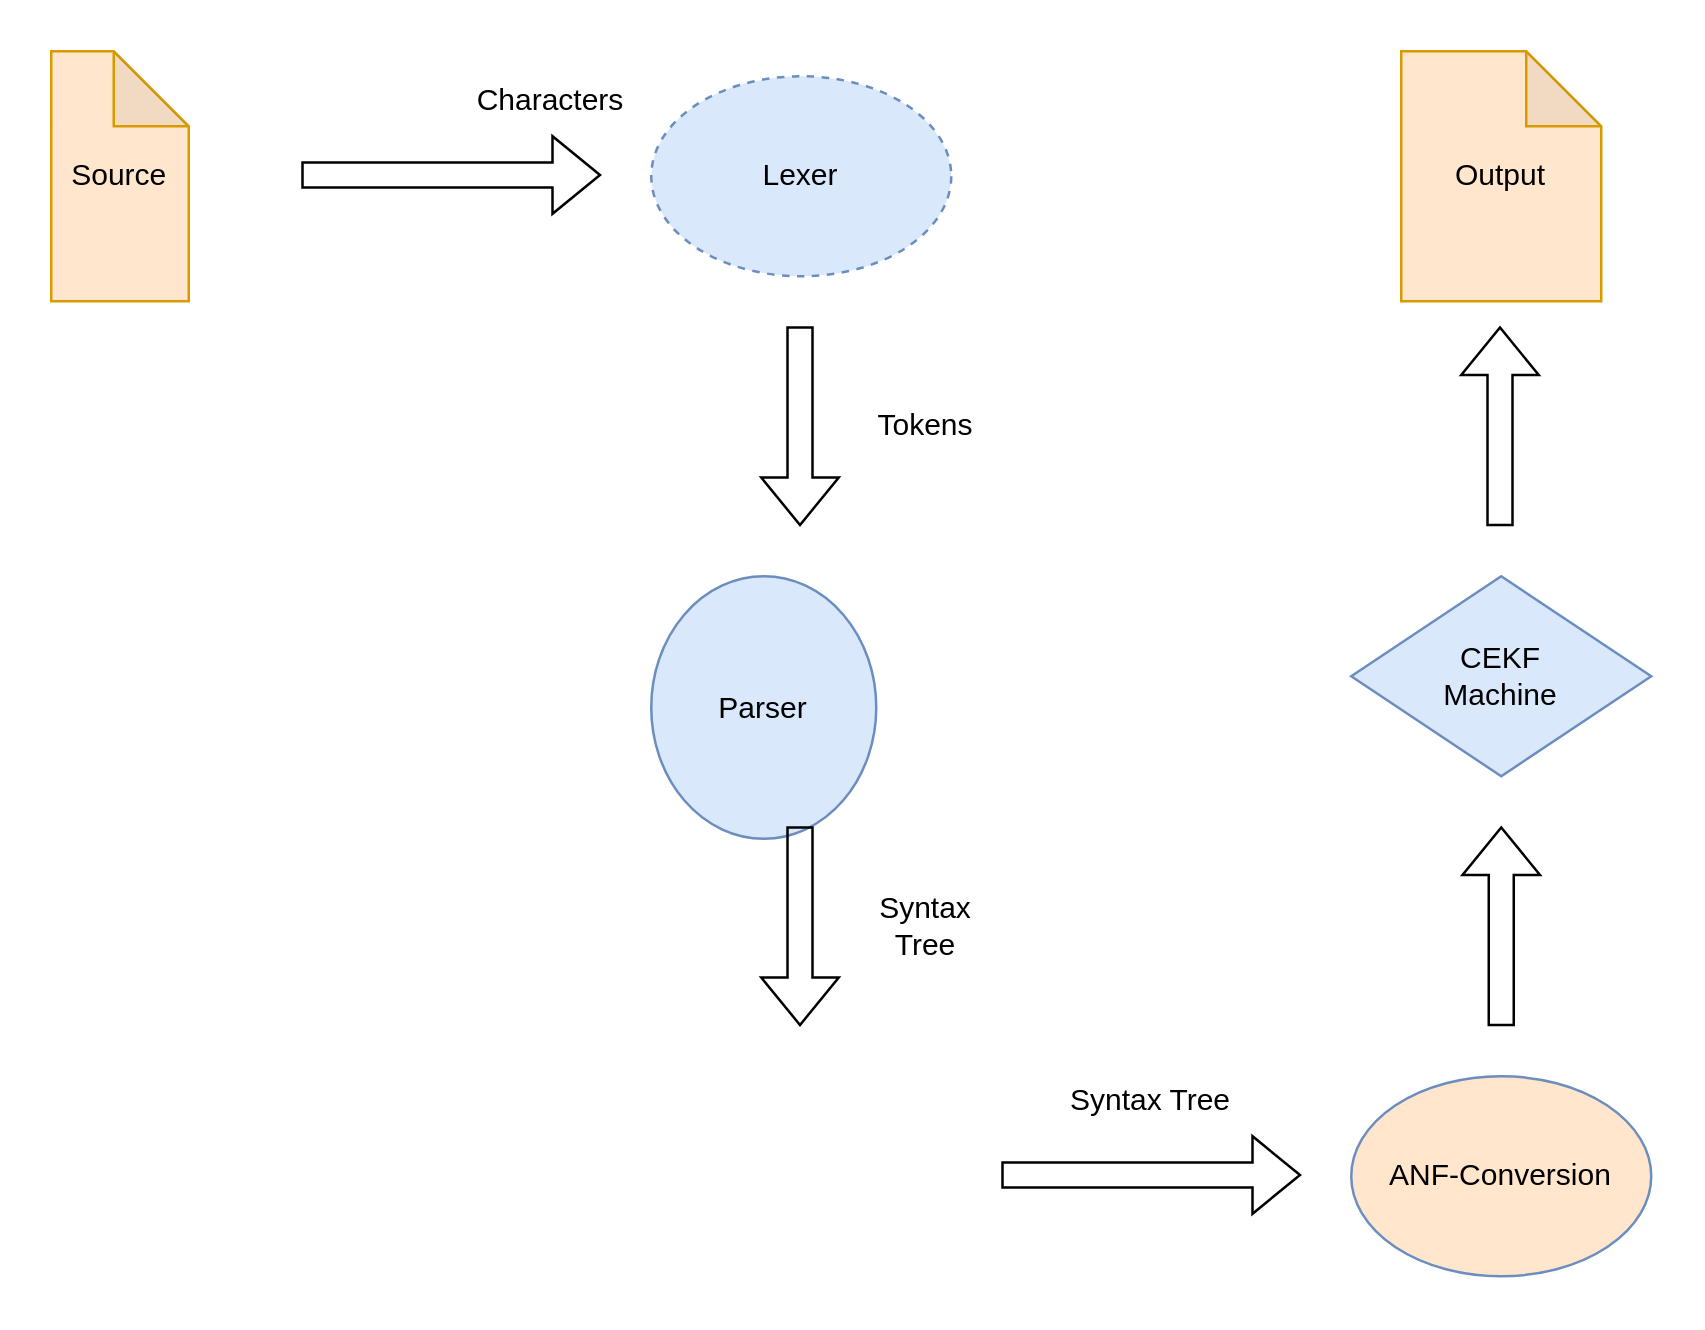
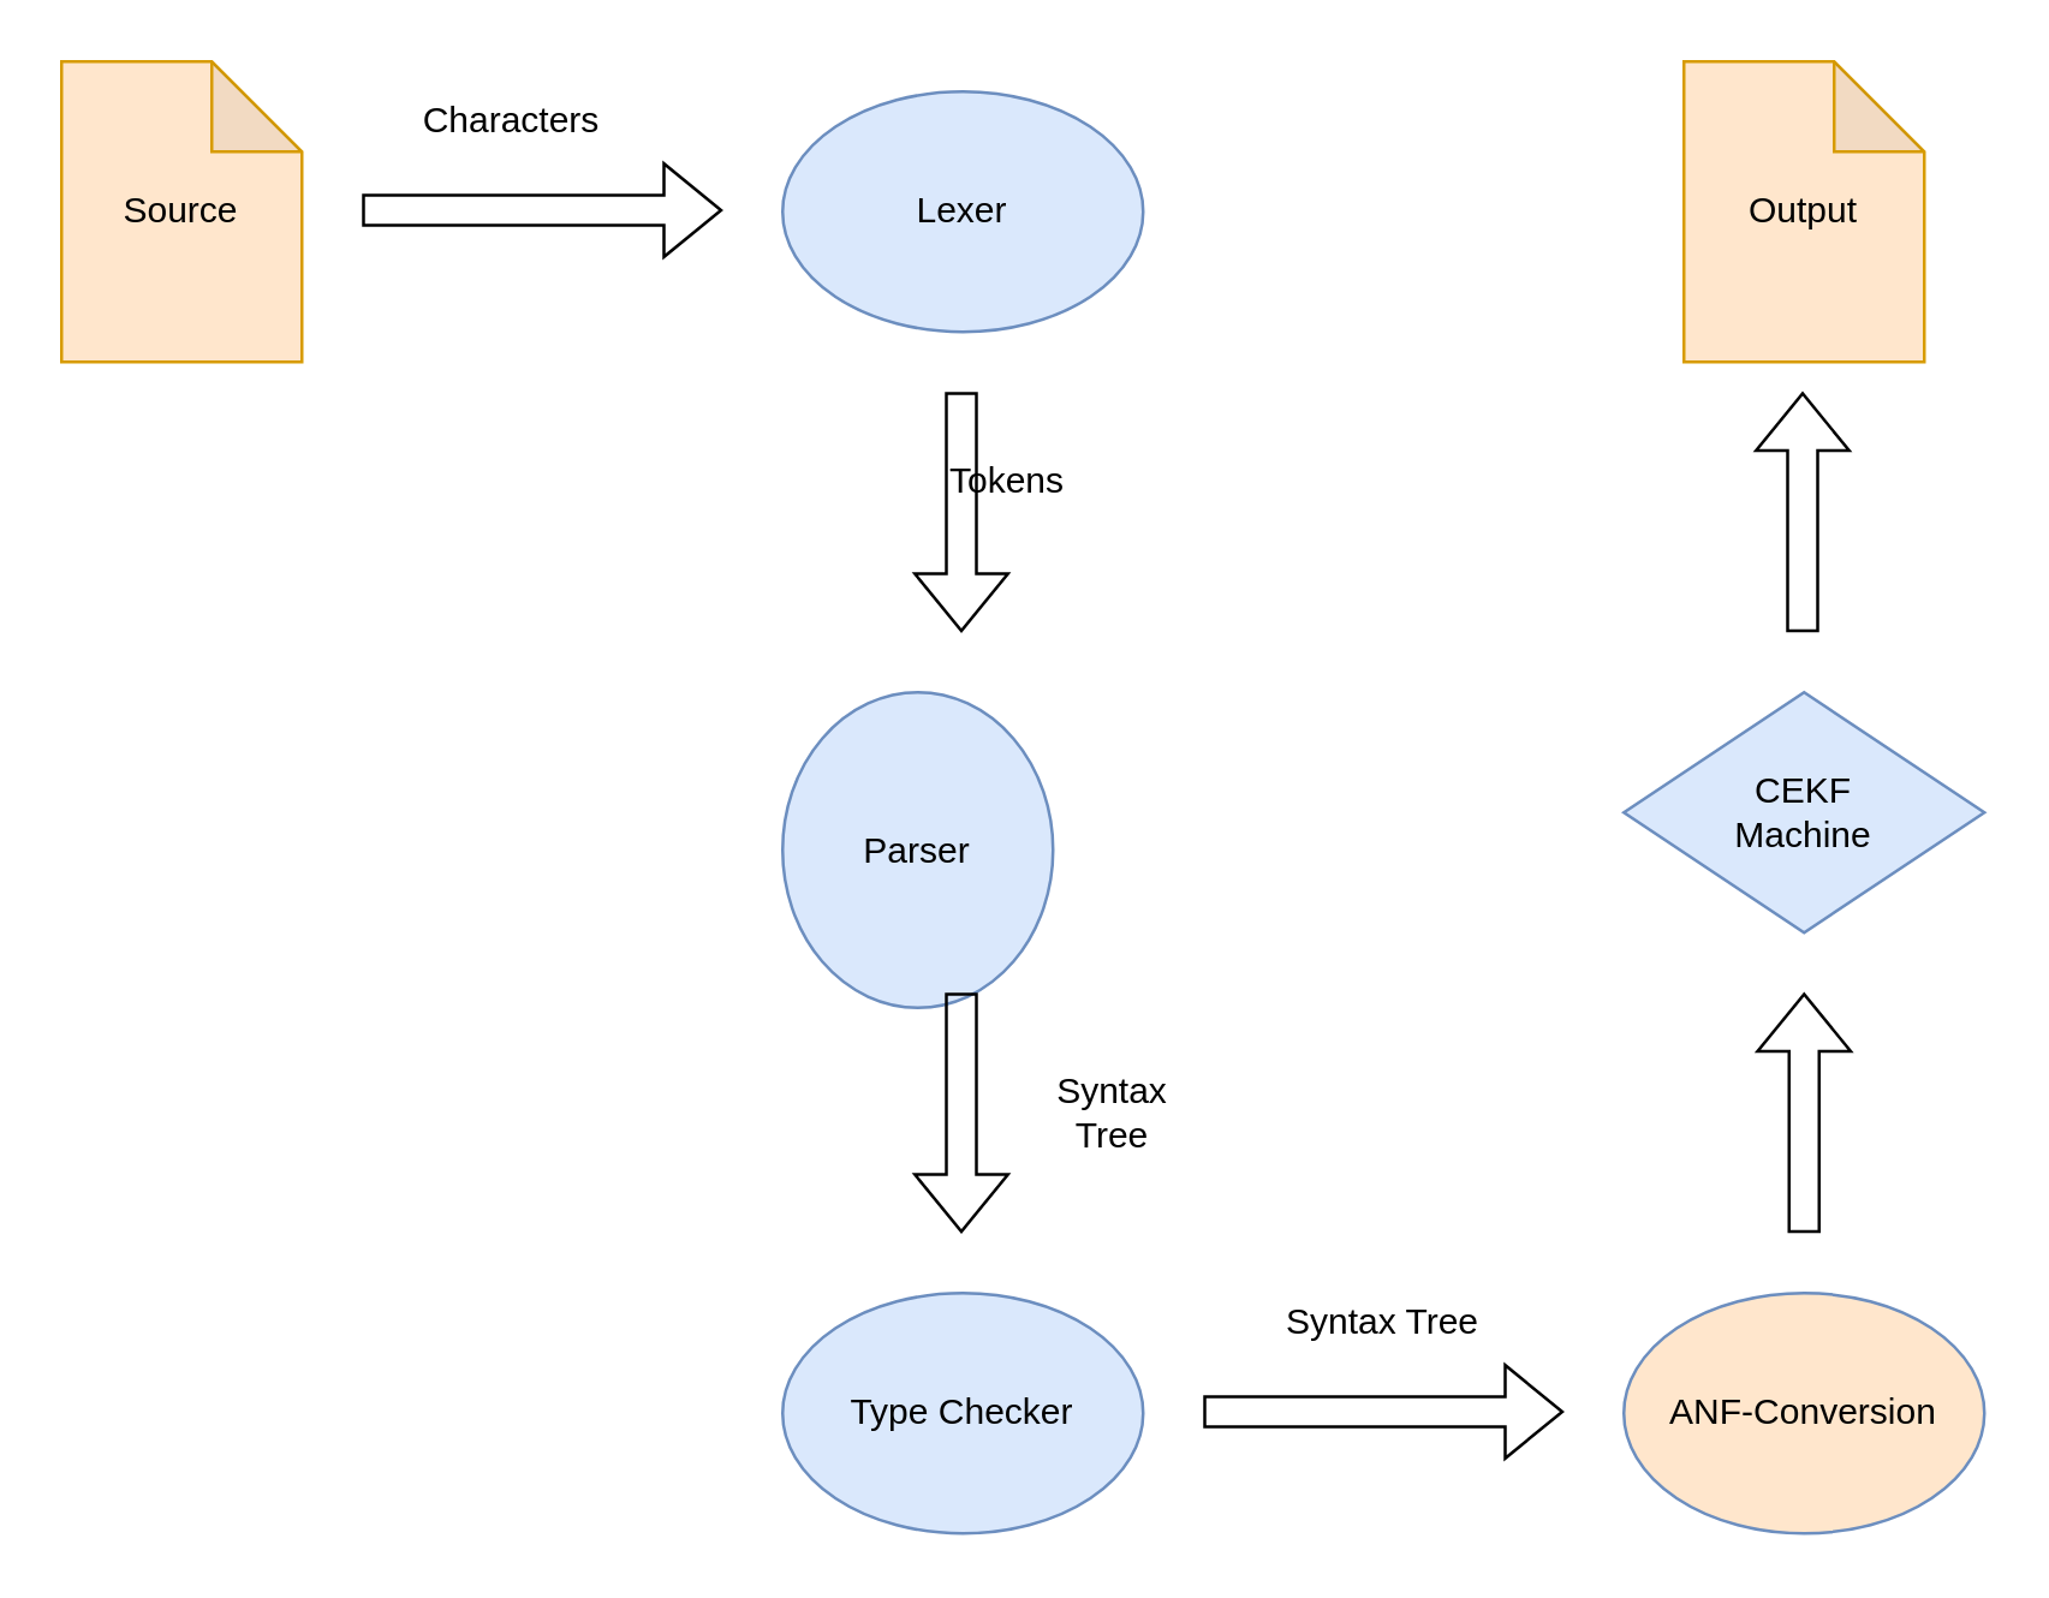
  <mxCell id="0" />
  <mxCell id="1" parent="0" />
- <mxCell id="2" value="Source" style="shape=note;whiteSpace=wrap;html=1;backgroundOutline=1;darkOpacity=0.05;fillColor=#ffe6cc;strokeColor=#d79b00;" vertex="1" parent="1"><mxGeometry x="20" y="20" width="55" height="100" as="geometry" /></mxCell>
- <mxCell id="3" value="Characters" style="text;html=1;strokeColor=none;fillColor=none;align=center;verticalAlign=middle;whiteSpace=wrap;rounded=0;" vertex="1" parent="1"><mxGeometry x="190" y="30" width="60" height="20" as="geometry" /></mxCell>
- <mxCell id="4" value="Lexer" style="ellipse;whiteSpace=wrap;html=1;fillColor=#dae8fc;strokeColor=#6c8ebf;dashed=1;" vertex="1" parent="1"><mxGeometry x="260" y="30" width="120" height="80" as="geometry" /></mxCell>
+ <mxCell id="2" value="Source" style="shape=note;whiteSpace=wrap;html=1;backgroundOutline=1;darkOpacity=0.05;fillColor=#ffe6cc;strokeColor=#d79b00;" vertex="1" parent="1"><mxGeometry x="20" y="20" width="80" height="100" as="geometry" /></mxCell>
+ <mxCell id="3" value="Characters" style="text;html=1;strokeColor=none;fillColor=none;align=center;verticalAlign=middle;whiteSpace=wrap;rounded=0;" vertex="1" parent="1"><mxGeometry x="140" y="30" width="60" height="20" as="geometry" /></mxCell>
+ <mxCell id="4" value="Lexer" style="ellipse;whiteSpace=wrap;html=1;fillColor=#dae8fc;strokeColor=#6c8ebf;" vertex="1" parent="1"><mxGeometry x="260" y="30" width="120" height="80" as="geometry" /></mxCell>
  <mxCell id="5" value="" style="shape=flexArrow;endArrow=classic;html=1;rounded=0;" edge="1" parent="1"><mxGeometry width="50" height="50" relative="1" as="geometry"><mxPoint x="319.5" y="130" as="sourcePoint" /><mxPoint x="319.5" y="210" as="targetPoint" /></mxGeometry></mxCell>
- <mxCell id="6" value="Tokens" style="text;html=1;strokeColor=none;fillColor=none;align=center;verticalAlign=middle;whiteSpace=wrap;rounded=0;" vertex="1" parent="1"><mxGeometry x="340" y="160" width="60" height="20" as="geometry" /></mxCell>
+ <mxCell id="6" value="Tokens" style="text;html=1;strokeColor=none;fillColor=none;align=center;verticalAlign=middle;whiteSpace=wrap;rounded=0;" vertex="1" parent="1"><mxGeometry x="305" y="150" width="60" height="20" as="geometry" /></mxCell>
  <mxCell id="7" value="Parser" style="ellipse;whiteSpace=wrap;html=1;fillColor=#dae8fc;strokeColor=#6c8ebf;" vertex="1" parent="1"><mxGeometry x="260" y="230" width="90" height="105" as="geometry" /></mxCell>
  <mxCell id="8" value="" style="shape=flexArrow;endArrow=classic;html=1;rounded=0;" edge="1" parent="1"><mxGeometry width="50" height="50" relative="1" as="geometry"><mxPoint x="319.5" y="330" as="sourcePoint" /><mxPoint x="319.5" y="410" as="targetPoint" /></mxGeometry></mxCell>
  <mxCell id="9" value="Syntax Tree" style="text;html=1;strokeColor=none;fillColor=none;align=center;verticalAlign=middle;whiteSpace=wrap;rounded=0;" vertex="1" parent="1"><mxGeometry x="340" y="360" width="60" height="20" as="geometry" /></mxCell>
+ <mxCell id="10" value="Type Checker" style="ellipse;whiteSpace=wrap;html=1;fillColor=#dae8fc;strokeColor=#6c8ebf;" vertex="1" parent="1"><mxGeometry x="260" y="430" width="120" height="80" as="geometry" /></mxCell>
  <mxCell id="11" value="" style="shape=flexArrow;endArrow=classic;html=1;rounded=0;" edge="1" parent="1"><mxGeometry width="50" height="50" relative="1" as="geometry"><mxPoint x="400" y="469.5" as="sourcePoint" /><mxPoint x="520" y="469.5" as="targetPoint" /></mxGeometry></mxCell>
  <mxCell id="12" value="Syntax Tree" style="text;html=1;strokeColor=none;fillColor=none;align=center;verticalAlign=middle;whiteSpace=wrap;rounded=0;" vertex="1" parent="1"><mxGeometry x="420" y="430" width="80" height="20" as="geometry" /></mxCell>
  <mxCell id="13" value="ANF-Conversion" style="ellipse;whiteSpace=wrap;html=1;fillColor=#ffe6cc;strokeColor=#6c8ebf;" vertex="1" parent="1"><mxGeometry x="540" y="430" width="120" height="80" as="geometry" /></mxCell>
  <mxCell id="14" value="" style="shape=flexArrow;endArrow=classic;html=1;rounded=0;" edge="1" parent="1"><mxGeometry width="50" height="50" relative="1" as="geometry"><mxPoint x="600" y="410" as="sourcePoint" /><mxPoint x="600" y="330" as="targetPoint" /></mxGeometry></mxCell>
  <mxCell id="15" value="CEKF&lt;br&gt;Machine" style="rhombus;whiteSpace=wrap;html=1;fillColor=#dae8fc;strokeColor=#6c8ebf;" vertex="1" parent="1"><mxGeometry x="540" y="230" width="120" height="80" as="geometry" /></mxCell>
  <mxCell id="16" value="" style="shape=flexArrow;endArrow=classic;html=1;rounded=0;" edge="1" parent="1"><mxGeometry width="50" height="50" relative="1" as="geometry"><mxPoint x="599.5" y="210" as="sourcePoint" /><mxPoint x="599.5" y="130" as="targetPoint" /></mxGeometry></mxCell>
  <mxCell id="17" value="Output" style="shape=note;whiteSpace=wrap;html=1;backgroundOutline=1;darkOpacity=0.05;fillColor=#ffe6cc;strokeColor=#d79b00;" vertex="1" parent="1"><mxGeometry x="560" y="20" width="80" height="100" as="geometry" /></mxCell>
  <mxCell id="18" value="" style="shape=flexArrow;endArrow=classic;html=1;rounded=0;" edge="1" parent="1"><mxGeometry width="50" height="50" relative="1" as="geometry"><mxPoint x="120" y="69.5" as="sourcePoint" /><mxPoint x="240" y="69.5" as="targetPoint" /></mxGeometry></mxCell>
